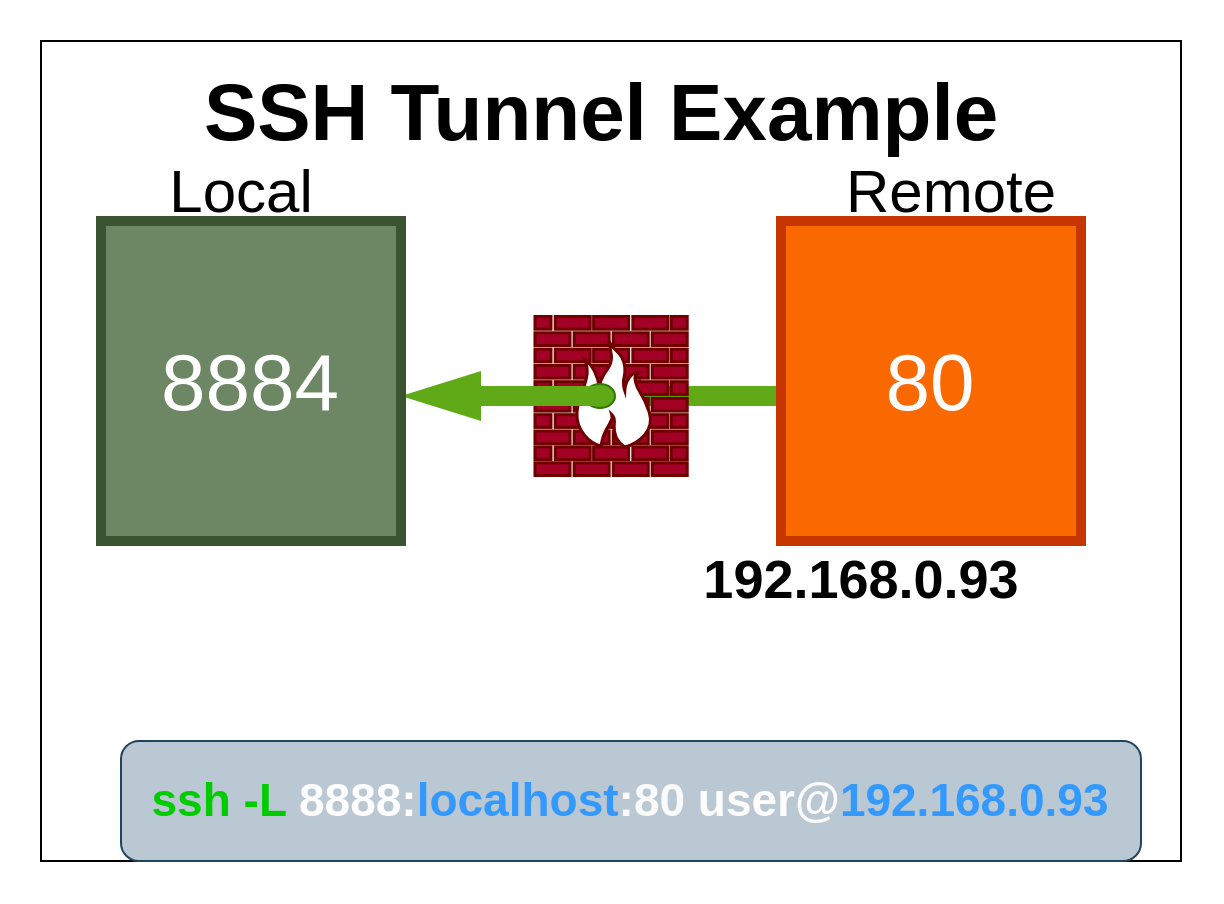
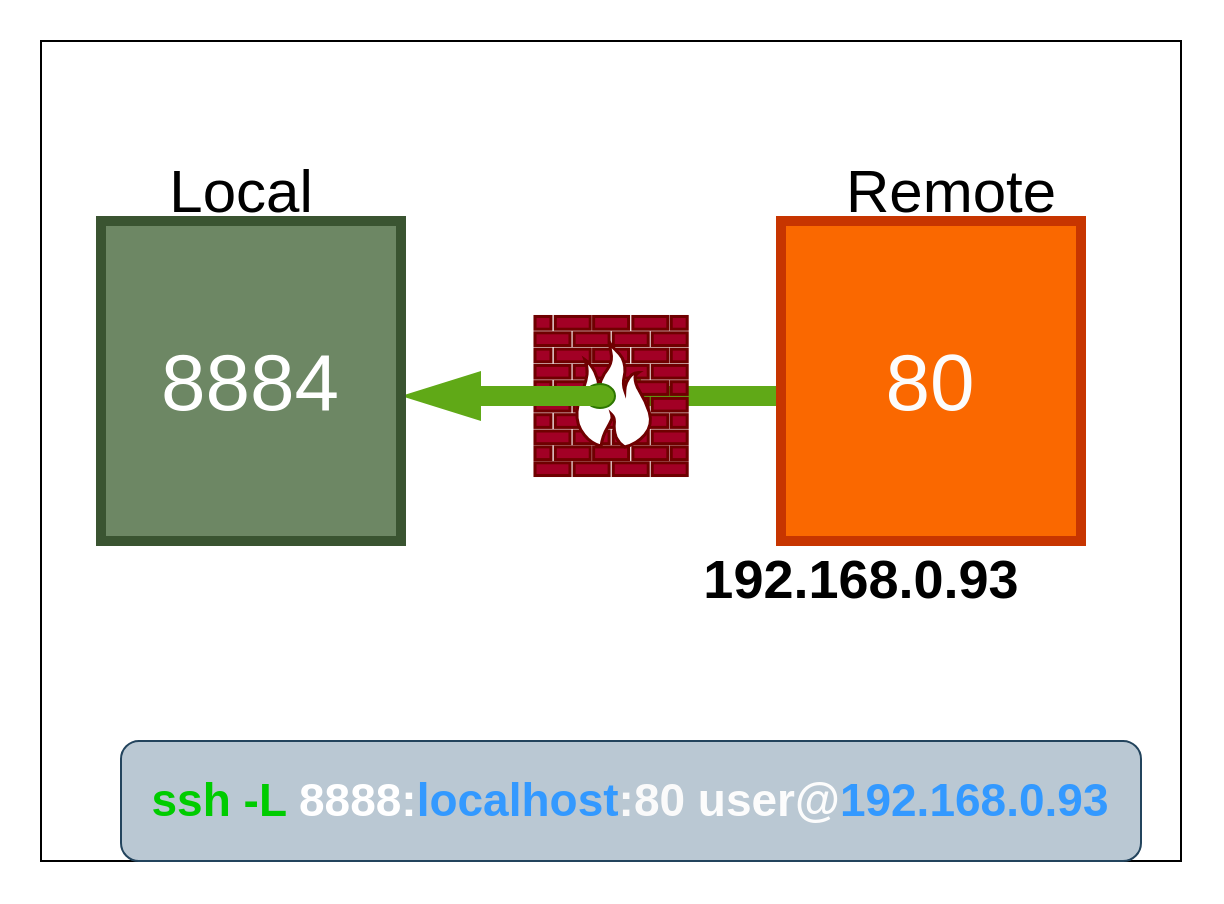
  <mxCell id="0" />
  <mxCell id="1" parent="0" />
  <mxCell id="2" value="" style="whiteSpace=wrap;html=1;fontSize=40;strokeWidth=1;" parent="1" vertex="1"><mxGeometry x="20" y="20" width="570" height="410" as="geometry" /></mxCell>
  <mxCell id="3" value="" style="html=1;shadow=0;dashed=0;align=center;verticalAlign=middle;shape=mxgraph.arrows2.arrow;dy=0.6;dx=40;flipH=1;notch=0;fontSize=40;strokeColor=none;strokeWidth=5;fillColor=#60a917;fontColor=#ffffff;" parent="1" vertex="1"><mxGeometry x="280" y="185" width="110" height="25" as="geometry" /></mxCell>
  <mxCell id="4" value="" style="fontColor=#ffffff;verticalAlign=top;verticalLabelPosition=bottom;labelPosition=center;align=center;html=1;outlineConnect=0;fillColor=#a20025;strokeColor=#6F0000;gradientDirection=north;strokeWidth=2;shape=mxgraph.networks.firewall;fontSize=40;" parent="1" vertex="1"><mxGeometry x="267" y="157.75" width="76.1" height="79.5" as="geometry" /></mxCell>
  <mxCell id="5" value="" style="strokeWidth=1;html=1;shape=mxgraph.flowchart.start_2;whiteSpace=wrap;fontSize=40;fillColor=#60a917;strokeColor=#2D7600;fontColor=#ffffff;" parent="1" vertex="1"><mxGeometry x="292" y="191.5" width="15" height="12" as="geometry" /></mxCell>
  <mxCell id="6" value="" style="html=1;shadow=0;dashed=0;align=center;verticalAlign=middle;shape=mxgraph.arrows2.arrow;dy=0.6;dx=40;flipH=1;notch=0;fontSize=40;strokeColor=none;strokeWidth=5;fillColor=#60a917;fontColor=#ffffff;" parent="1" vertex="1"><mxGeometry x="200" y="185" width="100" height="25" as="geometry" /></mxCell>
- <mxCell id="7" value="&lt;font style=&quot;font-size: 40px&quot;&gt;&lt;b&gt;SSH Tunnel Example&lt;/b&gt;&lt;/font&gt;" style="text;html=1;resizable=0;autosize=1;align=center;verticalAlign=middle;points=[];fillColor=none;strokeColor=none;rounded=0;" parent="1" vertex="1"><mxGeometry x="94.5" y="40" width="410" height="30" as="geometry" /></mxCell>
  <mxCell id="8" value="&lt;div&gt;&lt;span&gt;8884&lt;/span&gt;&lt;/div&gt;" style="whiteSpace=wrap;html=1;fontSize=40;fillColor=#6d8764;fontColor=#ffffff;strokeColor=#3A5431;align=center;strokeWidth=5;" parent="1" vertex="1"><mxGeometry x="50" y="110" width="150" height="160" as="geometry" /></mxCell>
  <mxCell id="9" value="&lt;div&gt;&lt;span&gt;&lt;font color=&quot;#fcfcfc&quot;&gt;80&lt;/font&gt;&lt;/span&gt;&lt;/div&gt;" style="whiteSpace=wrap;html=1;fontSize=40;fillColor=#fa6800;fontColor=#000000;strokeColor=#C73500;align=center;strokeWidth=5;" parent="1" vertex="1"><mxGeometry x="390" y="110" width="150" height="160" as="geometry" /></mxCell>
  <mxCell id="10" value="&lt;b style=&quot;font-size: 23px&quot;&gt;&lt;font style=&quot;font-size: 23px&quot;&gt;&lt;font style=&quot;font-size: 23px&quot; color=&quot;#00cc00&quot;&gt;ssh -L&lt;/font&gt; &lt;font color=&quot;#ffffff&quot;&gt;8888:&lt;/font&gt;&lt;font color=&quot;#3399ff&quot;&gt;localhost&lt;/font&gt;&lt;font color=&quot;#fafafa&quot;&gt;:80&lt;/font&gt; &lt;font color=&quot;#fcfcfc&quot;&gt;user@&lt;/font&gt;&lt;font color=&quot;#3399ff&quot;&gt;192.168.0.93&lt;/font&gt;&lt;/font&gt;&lt;/b&gt;" style="whiteSpace=wrap;html=1;fillColor=#bac8d3;strokeColor=#23445d;rounded=1;" parent="1" vertex="1"><mxGeometry x="60" y="370" width="510" height="60" as="geometry" /></mxCell>
  <mxCell id="11" value="&lt;font color=&quot;#000000&quot; style=&quot;font-size: 30px&quot;&gt;Local&lt;/font&gt;" style="text;html=1;resizable=0;autosize=1;align=center;verticalAlign=middle;points=[];fillColor=none;strokeColor=none;rounded=0;fontSize=23;fontColor=#FCFCFC;" parent="1" vertex="1"><mxGeometry x="75" y="75" width="90" height="40" as="geometry" /></mxCell>
  <mxCell id="12" value="&lt;font color=&quot;#000000&quot; style=&quot;font-size: 30px&quot;&gt;Remote&lt;/font&gt;" style="text;html=1;resizable=0;autosize=1;align=center;verticalAlign=middle;points=[];fillColor=none;strokeColor=none;rounded=0;fontSize=23;fontColor=#FCFCFC;" parent="1" vertex="1"><mxGeometry x="415" y="75" width="120" height="40" as="geometry" /></mxCell>
  <mxCell id="13" value="&lt;font size=&quot;1&quot;&gt;&lt;b style=&quot;font-size: 27px&quot;&gt;192.168.0.93&lt;/b&gt;&lt;/font&gt;" style="text;html=1;resizable=0;autosize=1;align=center;verticalAlign=middle;points=[];fillColor=none;strokeColor=none;rounded=0;" vertex="1" parent="1"><mxGeometry x="345" y="280" width="170" height="20" as="geometry" /></mxCell>
